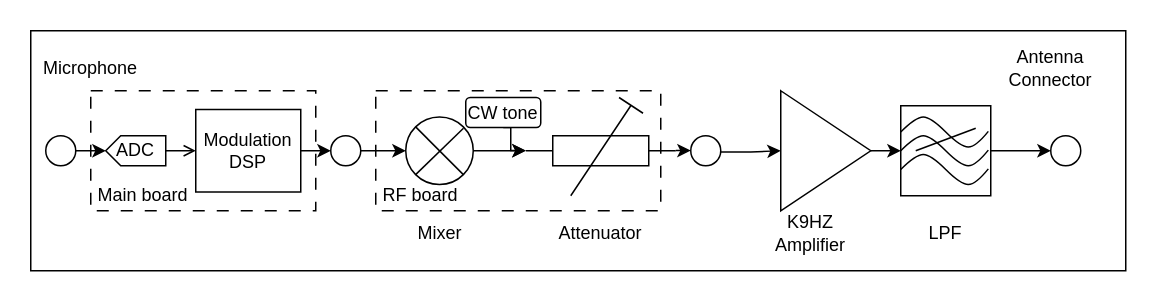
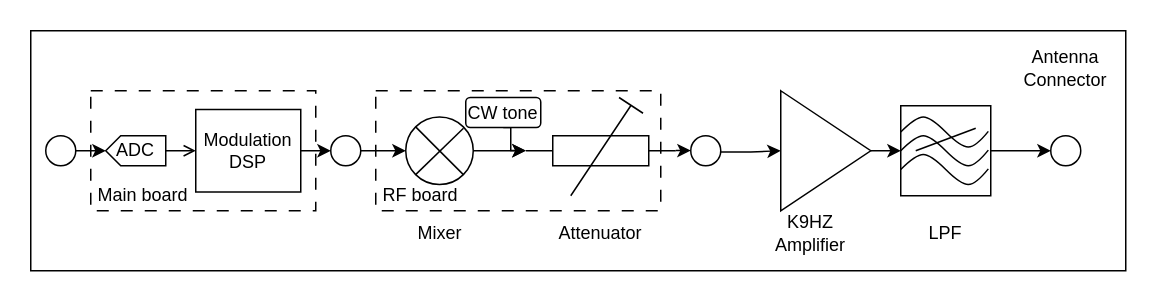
  <mxCell id="0" />
  <mxCell id="1" parent="0" />
  <mxCell id="2" value="" style="rounded=0;whiteSpace=wrap;html=1;" parent="1" vertex="1"><mxGeometry x="20" y="20" width="730" height="160" as="geometry" /></mxCell>
  <mxCell id="3" value="" style="rounded=0;whiteSpace=wrap;html=1;fillColor=none;dashed=1;dashPattern=8 8;" parent="1" vertex="1"><mxGeometry x="250" y="60" width="190" height="80" as="geometry" /></mxCell>
  <mxCell id="4" style="edgeStyle=orthogonalEdgeStyle;rounded=0;orthogonalLoop=1;jettySize=auto;html=1;exitX=1;exitY=0.5;exitDx=0;exitDy=0;entryX=0;entryY=0.5;entryDx=0;entryDy=0;" parent="1" source="27" target="11" edge="1"><mxGeometry relative="1" as="geometry" /></mxCell>
  <mxCell id="5" style="edgeStyle=orthogonalEdgeStyle;rounded=0;orthogonalLoop=1;jettySize=auto;html=1;exitX=0.5;exitY=0;exitDx=0;exitDy=0;entryX=0;entryY=0.5;entryDx=0;entryDy=0;endArrow=open;" parent="1" source="36" target="8" edge="1"><mxGeometry relative="1" as="geometry" /></mxCell>
  <mxCell id="6" value="" style="ellipse;whiteSpace=wrap;html=1;aspect=fixed;" parent="1" vertex="1"><mxGeometry x="30" y="90" width="20" height="20" as="geometry" /></mxCell>
  <mxCell id="7" style="edgeStyle=orthogonalEdgeStyle;rounded=0;orthogonalLoop=1;jettySize=auto;html=1;exitX=1;exitY=0.5;exitDx=0;exitDy=0;entryX=0;entryY=0.5;entryDx=0;entryDy=0;" parent="1" source="8" target="27" edge="1"><mxGeometry relative="1" as="geometry"><mxPoint x="220" y="100" as="targetPoint" /></mxGeometry></mxCell>
  <mxCell id="8" value="Modulation DSP" style="rounded=0;whiteSpace=wrap;html=1;" parent="1" vertex="1"><mxGeometry x="130" y="72.5" width="70" height="55" as="geometry" /></mxCell>
- <mxCell id="9" value="Microphone" style="text;html=1;align=center;verticalAlign=middle;whiteSpace=wrap;rounded=0;" parent="1" vertex="1"><mxGeometry x="30" y="30" width="60" height="30" as="geometry" /></mxCell>
  <mxCell id="10" style="edgeStyle=orthogonalEdgeStyle;rounded=0;orthogonalLoop=1;jettySize=auto;html=1;exitX=1;exitY=0.5;exitDx=0;exitDy=0;entryX=0;entryY=0.54;entryDx=0;entryDy=0;entryPerimeter=0;" parent="1" source="11" target="29" edge="1"><mxGeometry relative="1" as="geometry" /></mxCell>
  <mxCell id="11" value="" style="ellipse;whiteSpace=wrap;html=1;aspect=fixed;" parent="1" vertex="1"><mxGeometry x="270" y="77.5" width="45" height="45" as="geometry" /></mxCell>
  <mxCell id="12" value="" style="endArrow=none;html=1;rounded=0;exitX=0;exitY=1;exitDx=0;exitDy=0;entryX=0.855;entryY=0.166;entryDx=0;entryDy=0;entryPerimeter=0;" parent="1" source="11" target="11" edge="1"><mxGeometry width="50" height="50" relative="1" as="geometry"><mxPoint x="400" y="150" as="sourcePoint" /><mxPoint x="420" y="90" as="targetPoint" /></mxGeometry></mxCell>
  <mxCell id="13" value="" style="endArrow=none;html=1;rounded=0;exitX=1;exitY=1;exitDx=0;exitDy=0;entryX=0;entryY=0;entryDx=0;entryDy=0;" parent="1" source="11" target="11" edge="1"><mxGeometry width="50" height="50" relative="1" as="geometry"><mxPoint x="387" y="126" as="sourcePoint" /><mxPoint x="418" y="95" as="targetPoint" /></mxGeometry></mxCell>
  <mxCell id="14" value="Mixer" style="text;html=1;align=center;verticalAlign=middle;whiteSpace=wrap;rounded=0;" parent="1" vertex="1"><mxGeometry x="262.5" y="140" width="60" height="30" as="geometry" /></mxCell>
  <mxCell id="15" style="edgeStyle=orthogonalEdgeStyle;rounded=0;orthogonalLoop=1;jettySize=auto;html=1;exitX=1;exitY=0.5;exitDx=0;exitDy=0;entryX=0;entryY=0.5;entryDx=0;entryDy=0;" parent="1" source="16" target="18" edge="1"><mxGeometry relative="1" as="geometry" /></mxCell>
  <mxCell id="16" value="" style="triangle;whiteSpace=wrap;html=1;" parent="1" vertex="1"><mxGeometry x="520" y="60" width="60" height="80" as="geometry" /></mxCell>
  <mxCell id="17" value="" style="group" parent="1" vertex="1" connectable="0"><mxGeometry x="600" y="70" width="60" height="60" as="geometry" /></mxCell>
  <mxCell id="18" value="" style="rounded=0;whiteSpace=wrap;html=1;" parent="17" vertex="1"><mxGeometry width="60" height="60" as="geometry" /></mxCell>
  <mxCell id="19" value="" style="curved=1;endArrow=none;html=1;rounded=0;endFill=0;exitX=0.973;exitY=0.493;exitDx=0;exitDy=0;exitPerimeter=0;" parent="17" edge="1"><mxGeometry width="50" height="50" relative="1" as="geometry"><mxPoint x="58.38" y="29.58" as="sourcePoint" /><mxPoint y="30" as="targetPoint" /><Array as="points"><mxPoint x="50" y="40" /><mxPoint x="40" y="40" /><mxPoint x="20" y="20" /><mxPoint x="10" y="20" /></Array></mxGeometry></mxCell>
  <mxCell id="20" value="" style="curved=1;endArrow=none;html=1;rounded=0;endFill=0;exitX=0.973;exitY=0.493;exitDx=0;exitDy=0;exitPerimeter=0;" parent="17" edge="1"><mxGeometry width="50" height="50" relative="1" as="geometry"><mxPoint x="58.38" y="42.08" as="sourcePoint" /><mxPoint y="42.5" as="targetPoint" /><Array as="points"><mxPoint x="50" y="52.5" /><mxPoint x="40" y="52.5" /><mxPoint x="20" y="32.5" /><mxPoint x="10" y="32.5" /></Array></mxGeometry></mxCell>
  <mxCell id="21" value="" style="curved=1;endArrow=none;html=1;rounded=0;endFill=0;exitX=0.973;exitY=0.493;exitDx=0;exitDy=0;exitPerimeter=0;" parent="17" edge="1"><mxGeometry width="50" height="50" relative="1" as="geometry"><mxPoint x="58.38" y="17.08" as="sourcePoint" /><mxPoint y="17.5" as="targetPoint" /><Array as="points"><mxPoint x="50" y="27.5" /><mxPoint x="40" y="27.5" /><mxPoint x="20" y="7.5" /><mxPoint x="10" y="7.5" /></Array></mxGeometry></mxCell>
  <mxCell id="22" value="" style="endArrow=none;html=1;rounded=0;" parent="17" edge="1"><mxGeometry width="50" height="50" relative="1" as="geometry"><mxPoint x="10" y="29.996" as="sourcePoint" /><mxPoint x="50" y="15" as="targetPoint" /></mxGeometry></mxCell>
  <mxCell id="23" value="" style="ellipse;whiteSpace=wrap;html=1;aspect=fixed;" parent="1" vertex="1"><mxGeometry x="700" y="90" width="20" height="20" as="geometry" /></mxCell>
  <mxCell id="24" style="edgeStyle=orthogonalEdgeStyle;rounded=0;orthogonalLoop=1;jettySize=auto;html=1;exitX=1;exitY=0.5;exitDx=0;exitDy=0;entryX=0;entryY=0.5;entryDx=0;entryDy=0;" parent="1" source="18" target="23" edge="1"><mxGeometry relative="1" as="geometry" /></mxCell>
  <mxCell id="25" value="LPF" style="text;html=1;align=center;verticalAlign=middle;whiteSpace=wrap;rounded=0;" parent="1" vertex="1"><mxGeometry x="600" y="140" width="60" height="30" as="geometry" /></mxCell>
- <mxCell id="26" value="Antenna Connector" style="text;html=1;align=center;verticalAlign=middle;whiteSpace=wrap;rounded=0;" parent="1" vertex="1"><mxGeometry x="670" y="30" width="60" height="30" as="geometry" /></mxCell>
+ <mxCell id="26" value="Antenna Connector" style="text;html=1;align=center;verticalAlign=middle;whiteSpace=wrap;rounded=0;" parent="1" vertex="1"><mxGeometry x="680" y="30" width="60" height="30" as="geometry" /></mxCell>
  <mxCell id="27" value="" style="ellipse;whiteSpace=wrap;html=1;aspect=fixed;" parent="1" vertex="1"><mxGeometry x="220" y="90" width="20" height="20" as="geometry" /></mxCell>
  <mxCell id="28" style="edgeStyle=orthogonalEdgeStyle;rounded=0;orthogonalLoop=1;jettySize=auto;html=1;exitX=1;exitY=0.54;exitDx=0;exitDy=0;exitPerimeter=0;entryX=0;entryY=0.5;entryDx=0;entryDy=0;" parent="1" source="32" target="16" edge="1"><mxGeometry relative="1" as="geometry" /></mxCell>
  <mxCell id="29" value="" style="pointerEvents=1;verticalLabelPosition=bottom;shadow=0;dashed=0;align=center;html=1;verticalAlign=top;shape=mxgraph.electrical.resistors.trimmer_resistor_1;" parent="1" vertex="1"><mxGeometry x="350" y="64.5" width="100" height="65.5" as="geometry" /></mxCell>
  <mxCell id="30" value="Attenuator" style="text;html=1;align=center;verticalAlign=middle;whiteSpace=wrap;rounded=0;" parent="1" vertex="1"><mxGeometry x="370" y="140" width="60" height="30" as="geometry" /></mxCell>
  <mxCell id="31" value="" style="edgeStyle=orthogonalEdgeStyle;rounded=0;orthogonalLoop=1;jettySize=auto;html=1;exitX=1;exitY=0.54;exitDx=0;exitDy=0;exitPerimeter=0;entryX=0;entryY=0.5;entryDx=0;entryDy=0;" parent="1" source="29" target="32" edge="1"><mxGeometry relative="1" as="geometry"><mxPoint x="450" y="100" as="sourcePoint" /><mxPoint x="500" y="100" as="targetPoint" /></mxGeometry></mxCell>
  <mxCell id="32" value="" style="ellipse;whiteSpace=wrap;html=1;aspect=fixed;" parent="1" vertex="1"><mxGeometry x="460" y="90" width="20" height="20" as="geometry" /></mxCell>
  <mxCell id="33" value="K9HZ Amplifier" style="text;html=1;align=center;verticalAlign=middle;whiteSpace=wrap;rounded=0;" parent="1" vertex="1"><mxGeometry x="510" y="140" width="60" height="30" as="geometry" /></mxCell>
  <mxCell id="34" value="RF board" style="text;html=1;align=center;verticalAlign=middle;whiteSpace=wrap;rounded=0;" parent="1" vertex="1"><mxGeometry x="250" y="120" width="60" height="20" as="geometry" /></mxCell>
  <mxCell id="35" value="" style="edgeStyle=orthogonalEdgeStyle;rounded=0;orthogonalLoop=1;jettySize=auto;html=1;exitX=1;exitY=0.5;exitDx=0;exitDy=0;entryX=0.5;entryY=1;entryDx=0;entryDy=0;" parent="1" source="6" target="36" edge="1"><mxGeometry relative="1" as="geometry"><mxPoint x="70" y="100" as="sourcePoint" /><mxPoint x="120" y="100" as="targetPoint" /></mxGeometry></mxCell>
  <mxCell id="36" value="ADC" style="shape=offPageConnector;whiteSpace=wrap;html=1;direction=south;size=0.25;" parent="1" vertex="1"><mxGeometry x="70" y="90" width="40" height="20" as="geometry" /></mxCell>
  <mxCell id="37" value="" style="rounded=0;whiteSpace=wrap;html=1;fillColor=none;dashed=1;dashPattern=8 8;" parent="1" vertex="1"><mxGeometry x="60" y="60" width="150" height="80" as="geometry" /></mxCell>
  <mxCell id="38" value="Main board" style="text;html=1;align=center;verticalAlign=middle;whiteSpace=wrap;rounded=0;" parent="1" vertex="1"><mxGeometry x="60" y="120" width="70" height="20" as="geometry" /></mxCell>
  <mxCell id="39" style="edgeStyle=orthogonalEdgeStyle;rounded=0;orthogonalLoop=1;jettySize=auto;html=1;exitX=0.5;exitY=1;exitDx=0;exitDy=0;entryX=0;entryY=0.54;entryDx=0;entryDy=0;entryPerimeter=0;" edge="1" parent="1" source="40" target="29"><mxGeometry relative="1" as="geometry"><Array as="points"><mxPoint x="340" y="100" /></Array></mxGeometry></mxCell>
  <mxCell id="40" value="CW tone" style="rounded=1;whiteSpace=wrap;html=1;" vertex="1" parent="1"><mxGeometry x="310" y="64.5" width="50" height="20" as="geometry" /></mxCell>
